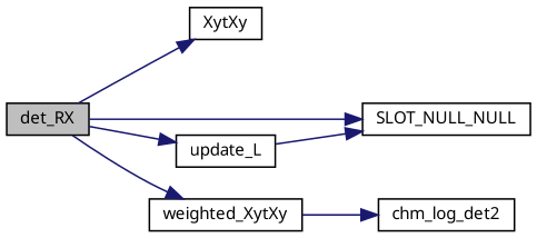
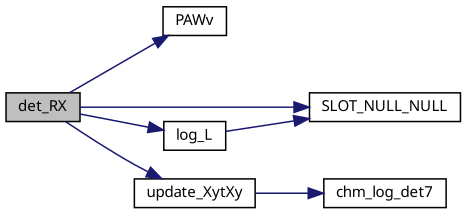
  digraph {
    rankdir=LR
    node [color=black fillcolor=white fontname="FreeSans.ttf" fontsize=10 shape=record style=filled]
    edge [color=midnightblue fontname="FreeSans.ttf" fontsize=10 labelfontname="FreeSans.ttf" labelfontsize=10 style=solid]
    n1 [fillcolor=grey75 fontcolor=black height=0.2 label=det_RX width=0.4]
-   n2 [height=0.2 label=XytXy width=0.4]
+   n2 [height=0.2 label=PAWv width=0.4]
    n3 [height=0.2 label=SLOT_NULL_NULL width=0.4]
-   n4 [height=0.2 label=update_L width=0.4]
-   n5 [height=0.2 label=weighted_XytXy width=0.4]
-   n6 [height=0.2 label=chm_log_det2 width=0.4]
+   n4 [height=0.2 label=log_L width=0.4]
+   n5 [height=0.2 label=update_XytXy width=0.4]
+   n6 [height=0.2 label=chm_log_det7 width=0.4]
    n1 -> n2
    n1 -> n3
    n1 -> n4
    n1 -> n5
    n4 -> n3
    n5 -> n6
  }
